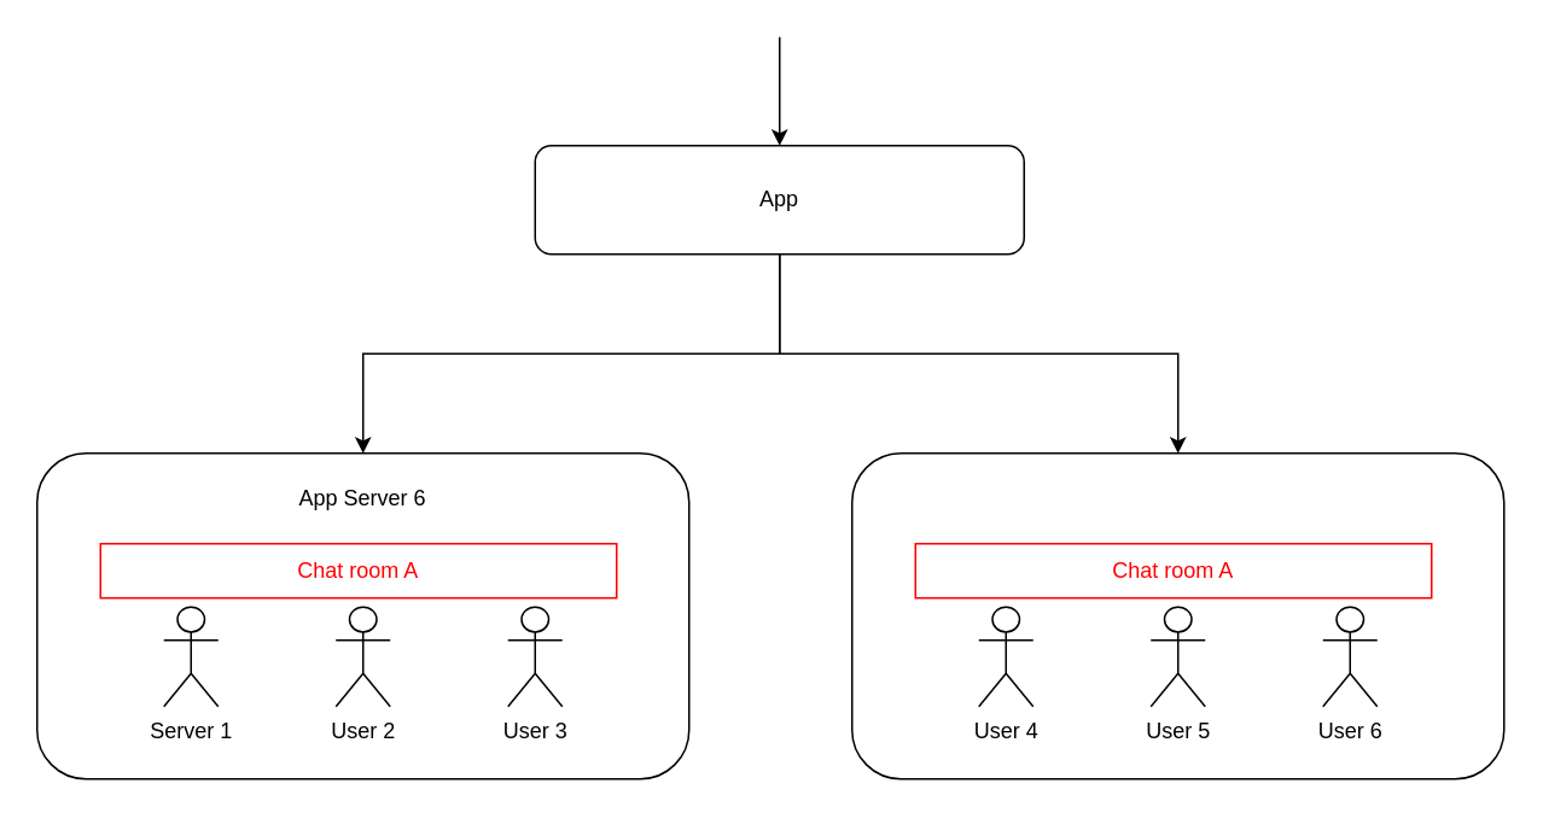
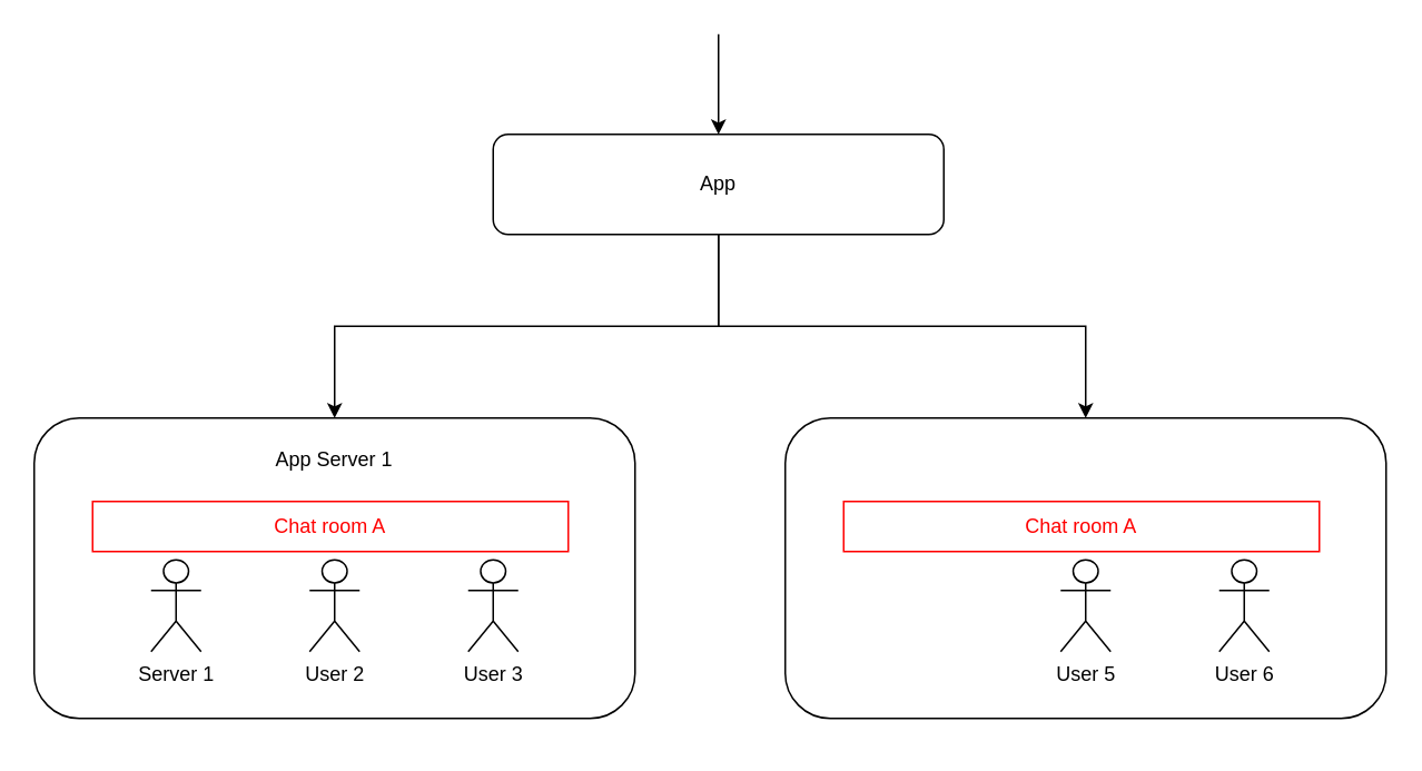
  <mxCell id="0" />
  <mxCell id="1" parent="0" />
  <mxCell id="2" value="" style="group" vertex="1" connectable="0" parent="1"><mxGeometry x="20" y="20" width="810" height="420" as="geometry" /></mxCell>
  <mxCell id="3" value="" style="group" vertex="1" connectable="0" parent="2"><mxGeometry y="230" width="360" height="190" as="geometry" /></mxCell>
  <mxCell id="4" value="" style="rounded=1;whiteSpace=wrap;html=1;" vertex="1" parent="3"><mxGeometry width="360" height="180" as="geometry" /></mxCell>
  <mxCell id="5" value="&lt;font color=&quot;#ff0000&quot;&gt;Chat room A&lt;/font&gt;" style="rounded=0;whiteSpace=wrap;html=1;strokeColor=#FF0000;" vertex="1" parent="3"><mxGeometry x="35" y="50" width="285" height="30" as="geometry" /></mxCell>
- <mxCell id="6" value="App Server 6" style="text;html=1;strokeColor=none;fillColor=none;align=center;verticalAlign=middle;whiteSpace=wrap;rounded=0;" vertex="1" parent="3"><mxGeometry x="135" y="15" width="90" height="20" as="geometry" /></mxCell>
+ <mxCell id="6" value="App Server 1" style="text;html=1;strokeColor=none;fillColor=none;align=center;verticalAlign=middle;whiteSpace=wrap;rounded=0;" vertex="1" parent="3"><mxGeometry x="135" y="15" width="90" height="20" as="geometry" /></mxCell>
  <mxCell id="7" value="Server 1" style="shape=umlActor;verticalLabelPosition=bottom;labelBackgroundColor=#ffffff;verticalAlign=top;html=1;outlineConnect=0;" vertex="1" parent="3"><mxGeometry x="70" y="85" width="30" height="55" as="geometry" /></mxCell>
  <mxCell id="8" value="User 2&lt;span style=&quot;font-family: &amp;#34;helvetica&amp;#34; , &amp;#34;arial&amp;#34; , sans-serif ; font-size: 0px ; background-color: rgb(248 , 249 , 250)&quot;&gt;%3CmxGraphModel%3E%3Croot%3E%3CmxCell%20id%3D%220%22%2F%3E%3CmxCell%20id%3D%221%22%20parent%3D%220%22%2F%3E%3CmxCell%20id%3D%222%22%20value%3D%22User%20X%22%20style%3D%22shape%3DumlActor%3BverticalLabelPosition%3Dbottom%3BlabelBackgroundColor%3D%23ffffff%3BverticalAlign%3Dtop%3Bhtml%3D1%3BoutlineConnect%3D0%3B%22%20vertex%3D%221%22%20parent%3D%221%22%3E%3CmxGeometry%20x%3D%22160%22%20y%3D%22395%22%20width%3D%2230%22%20height%3D%2255%22%20as%3D%22geometry%22%2F%3E%3C%2FmxCell%3E%3C%2Froot%3E%3C%2FmxGraphModel%3E&lt;/span&gt;" style="shape=umlActor;verticalLabelPosition=bottom;labelBackgroundColor=#ffffff;verticalAlign=top;html=1;outlineConnect=0;" vertex="1" parent="3"><mxGeometry x="165" y="85" width="30" height="55" as="geometry" /></mxCell>
  <mxCell id="9" value="User 3&lt;span style=&quot;font-family: &amp;#34;helvetica&amp;#34; , &amp;#34;arial&amp;#34; , sans-serif ; font-size: 0px ; background-color: rgb(248 , 249 , 250)&quot;&gt;%3CmxGraphModel%3E%3Croot%3E%3CmxCell%20id%3D%220%22%2F%3E%3CmxCell%20id%3D%221%22%20parent%3D%220%22%2F%3E%3CmxCell%20id%3D%222%22%20value%3D%22User%20X%22%20style%3D%22shape%3DumlActor%3BverticalLabelPosition%3Dbottom%3BlabelBackgroundColor%3D%23ffffff%3BverticalAlign%3Dtop%3Bhtml%3D1%3BoutlineConnect%3D0%3B%22%20vertex%3D%221%22%20parent%3D%221%22%3E%3CmxGeometry%20x%3D%22160%22%20y%3D%22395%22%20width%3D%2230%22%20height%3D%2255%22%20as%3D%22geometry%22%2F%3E%3C%2FmxCell%3E%3C%2Froot%3E%3C%2FmxGraphModel%3E&lt;/span&gt;" style="shape=umlActor;verticalLabelPosition=bottom;labelBackgroundColor=#ffffff;verticalAlign=top;html=1;outlineConnect=0;" vertex="1" parent="3"><mxGeometry x="260" y="85" width="30" height="55" as="geometry" /></mxCell>
  <mxCell id="10" value="" style="group" vertex="1" connectable="0" parent="2"><mxGeometry x="450" y="230" width="360" height="190" as="geometry" /></mxCell>
  <mxCell id="11" value="" style="rounded=1;whiteSpace=wrap;html=1;" vertex="1" parent="10"><mxGeometry width="360" height="180" as="geometry" /></mxCell>
  <mxCell id="12" value="&lt;font color=&quot;#ff0000&quot;&gt;Chat room A&lt;/font&gt;" style="rounded=0;whiteSpace=wrap;html=1;strokeColor=#FF0000;" vertex="1" parent="10"><mxGeometry x="35" y="50" width="285" height="30" as="geometry" /></mxCell>
- <mxCell id="13" value="User 4" style="shape=umlActor;verticalLabelPosition=bottom;labelBackgroundColor=#ffffff;verticalAlign=top;html=1;outlineConnect=0;" vertex="1" parent="10"><mxGeometry x="70" y="85" width="30" height="55" as="geometry" /></mxCell>
  <mxCell id="14" value="User 5&lt;span style=&quot;font-family: &amp;#34;helvetica&amp;#34; , &amp;#34;arial&amp;#34; , sans-serif ; font-size: 0px ; background-color: rgb(248 , 249 , 250)&quot;&gt;%3CmxGraphModel%3E%3Croot%3E%3CmxCell%20id%3D%220%22%2F%3E%3CmxCell%20id%3D%221%22%20parent%3D%220%22%2F%3E%3CmxCell%20id%3D%222%22%20value%3D%22User%20X%22%20style%3D%22shape%3DumlActor%3BverticalLabelPosition%3Dbottom%3BlabelBackgroundColor%3D%23ffffff%3BverticalAlign%3Dtop%3Bhtml%3D1%3BoutlineConnect%3D0%3B%22%20vertex%3D%221%22%20parent%3D%221%22%3E%3CmxGeometry%20x%3D%22160%22%20y%3D%22395%22%20width%3D%2230%22%20height%3D%2255%22%20as%3D%22geometry%22%2F%3E%3C%2FmxCell%3E%3C%2Froot%3E%3C%2FmxGraphModel%3E&lt;/span&gt;" style="shape=umlActor;verticalLabelPosition=bottom;labelBackgroundColor=#ffffff;verticalAlign=top;html=1;outlineConnect=0;" vertex="1" parent="10"><mxGeometry x="165" y="85" width="30" height="55" as="geometry" /></mxCell>
  <mxCell id="15" value="User 6&lt;span style=&quot;font-family: &amp;#34;helvetica&amp;#34; , &amp;#34;arial&amp;#34; , sans-serif ; font-size: 0px ; background-color: rgb(248 , 249 , 250)&quot;&gt;%3CmxGraphModel%3E%3Croot%3E%3CmxCell%20id%3D%220%22%2F%3E%3CmxCell%20id%3D%221%22%20parent%3D%220%22%2F%3E%3CmxCell%20id%3D%222%22%20value%3D%22User%20X%22%20style%3D%22shape%3DumlActor%3BverticalLabelPosition%3Dbottom%3BlabelBackgroundColor%3D%23ffffff%3BverticalAlign%3Dtop%3Bhtml%3D1%3BoutlineConnect%3D0%3B%22%20vertex%3D%221%22%20parent%3D%221%22%3E%3CmxGeometry%20x%3D%22160%22%20y%3D%22395%22%20width%3D%2230%22%20height%3D%2255%22%20as%3D%22geometry%22%2F%3E%3C%2FmxCell%3E%3C%2Froot%3E%3C%2FmxGraphModel%3E&lt;/span&gt;" style="shape=umlActor;verticalLabelPosition=bottom;labelBackgroundColor=#ffffff;verticalAlign=top;html=1;outlineConnect=0;" vertex="1" parent="10"><mxGeometry x="260" y="85" width="30" height="55" as="geometry" /></mxCell>
  <mxCell id="16" style="edgeStyle=orthogonalEdgeStyle;rounded=0;orthogonalLoop=1;jettySize=auto;html=1;exitX=0.5;exitY=1;exitDx=0;exitDy=0;" edge="1" parent="2" source="18" target="4"><mxGeometry relative="1" as="geometry" /></mxCell>
  <mxCell id="17" style="edgeStyle=orthogonalEdgeStyle;rounded=0;orthogonalLoop=1;jettySize=auto;html=1;exitX=0.5;exitY=1;exitDx=0;exitDy=0;" edge="1" parent="2" source="18" target="11"><mxGeometry relative="1" as="geometry" /></mxCell>
  <mxCell id="18" value="App" style="rounded=1;whiteSpace=wrap;html=1;" vertex="1" parent="2"><mxGeometry x="275" y="60" width="270" height="60" as="geometry" /></mxCell>
  <mxCell id="19" value="" style="endArrow=classic;html=1;entryX=0.5;entryY=0;entryDx=0;entryDy=0;" edge="1" parent="2" target="18"><mxGeometry width="50" height="50" relative="1" as="geometry"><mxPoint x="410" as="sourcePoint" /><mxPoint x="50" y="440" as="targetPoint" /></mxGeometry></mxCell>
